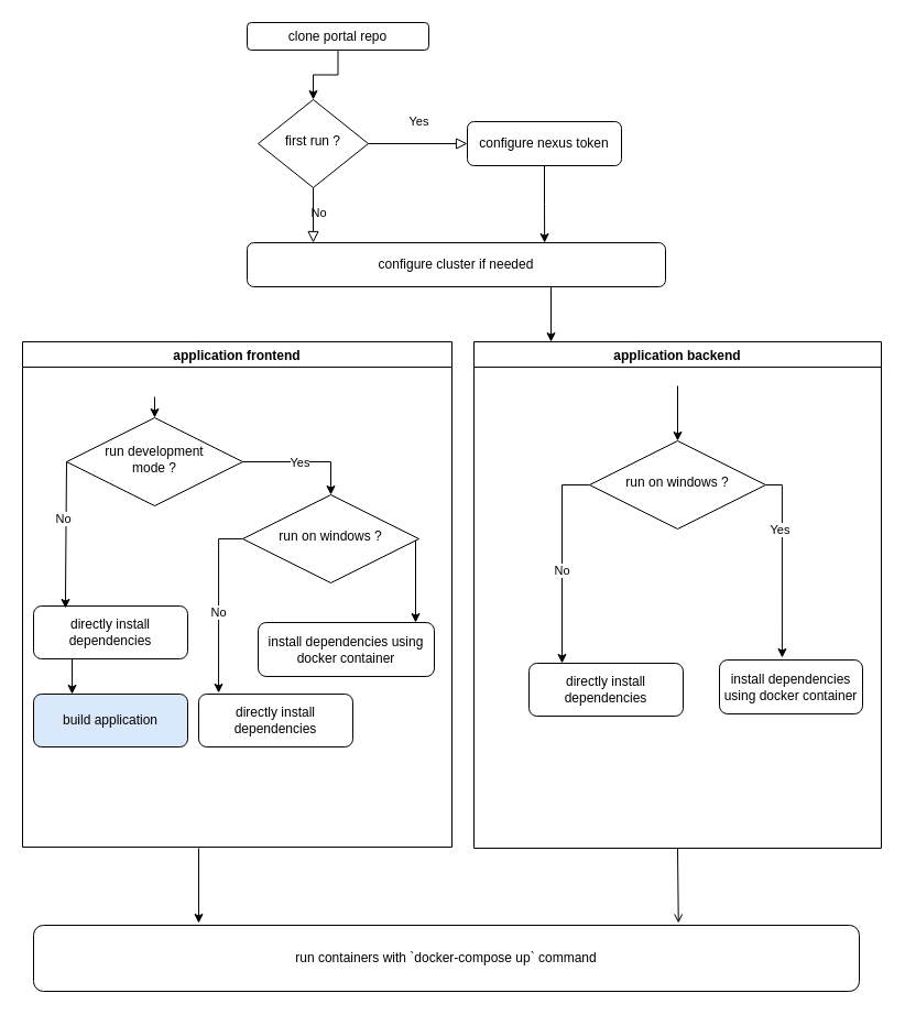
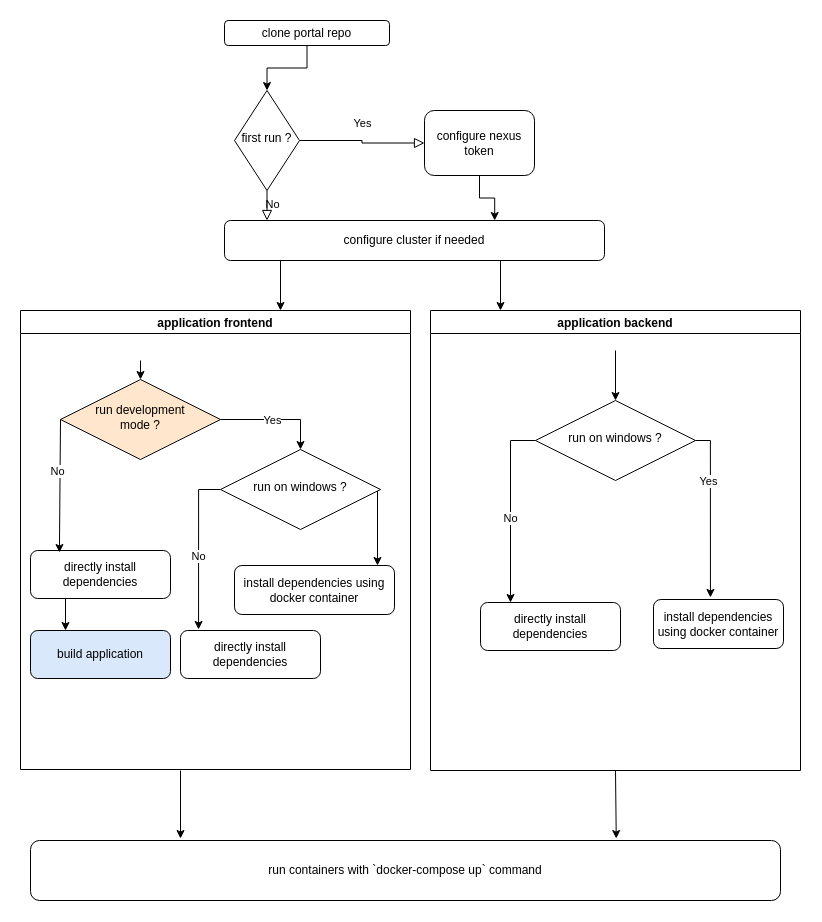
  <mxCell id="0" />
  <mxCell id="1" parent="0" />
  <mxCell id="2" value="" style="edgeStyle=orthogonalEdgeStyle;rounded=0;orthogonalLoop=1;jettySize=auto;html=1;" edge="1" parent="1" source="3" target="6"><mxGeometry relative="1" as="geometry" /></mxCell>
  <mxCell id="3" value="clone portal repo" style="rounded=1;whiteSpace=wrap;html=1;fontSize=12;glass=0;strokeWidth=1;shadow=0;" parent="1" vertex="1"><mxGeometry x="224" y="20" width="165" height="25" as="geometry" /></mxCell>
  <mxCell id="4" value="Yes" style="rounded=0;html=1;jettySize=auto;orthogonalLoop=1;fontSize=11;endArrow=block;endFill=0;endSize=8;strokeWidth=1;shadow=0;labelBackgroundColor=none;edgeStyle=orthogonalEdgeStyle;entryX=0;entryY=0.5;entryDx=0;entryDy=0;" parent="1" source="6" target="11" edge="1"><mxGeometry x="0.022" y="20" relative="1" as="geometry"><mxPoint as="offset" /><mxPoint x="284" y="350" as="targetPoint" /><Array as="points" /></mxGeometry></mxCell>
  <mxCell id="5" value="No" style="edgeStyle=orthogonalEdgeStyle;rounded=0;html=1;jettySize=auto;orthogonalLoop=1;fontSize=11;endArrow=block;endFill=0;endSize=8;strokeWidth=1;shadow=0;labelBackgroundColor=none;" parent="1" source="6" target="8" edge="1"><mxGeometry x="-0.071" y="5" relative="1" as="geometry"><mxPoint as="offset" /><Array as="points"><mxPoint x="274" y="130" /><mxPoint x="274" y="130" /></Array></mxGeometry></mxCell>
- <mxCell id="6" value="first run ?" style="rhombus;whiteSpace=wrap;html=1;shadow=0;fontFamily=Helvetica;fontSize=12;align=center;strokeWidth=1;spacing=6;spacingTop=-4;" parent="1" vertex="1"><mxGeometry x="234" y="90" width="100" height="80" as="geometry" /></mxCell>
+ <mxCell id="6" value="first run ?" style="rhombus;whiteSpace=wrap;html=1;shadow=0;fontFamily=Helvetica;fontSize=12;align=center;strokeWidth=1;spacing=6;spacingTop=-4;" parent="1" vertex="1"><mxGeometry x="234" y="90" width="65" height="100" as="geometry" /></mxCell>
+ <mxCell id="7" style="edgeStyle=orthogonalEdgeStyle;rounded=0;jumpStyle=sharp;orthogonalLoop=1;jettySize=auto;html=1;" edge="1" parent="1" source="8" target="14"><mxGeometry relative="1" as="geometry"><Array as="points"><mxPoint x="280" y="280" /><mxPoint x="280" y="280" /></Array></mxGeometry></mxCell>
  <mxCell id="8" value="configure cluster if needed" style="rounded=1;whiteSpace=wrap;html=1;fontSize=12;glass=0;strokeWidth=1;shadow=0;" parent="1" vertex="1"><mxGeometry x="224" y="220" width="380" height="40" as="geometry" /></mxCell>
  <mxCell id="9" value="No" style="rounded=0;html=1;jettySize=auto;orthogonalLoop=1;fontSize=11;endArrow=block;endFill=0;endSize=8;strokeWidth=1;shadow=0;labelBackgroundColor=none;edgeStyle=orthogonalEdgeStyle;" parent="1" edge="1"><mxGeometry x="0.333" y="20" relative="1" as="geometry"><mxPoint as="offset" /><mxPoint x="200" y="620" as="targetPoint" /><Array as="points"><mxPoint x="130" y="620" /></Array></mxGeometry></mxCell>
  <mxCell id="10" value="Yes" style="edgeStyle=orthogonalEdgeStyle;rounded=0;html=1;jettySize=auto;orthogonalLoop=1;fontSize=11;endArrow=block;endFill=0;endSize=8;strokeWidth=1;shadow=0;labelBackgroundColor=none;" parent="1" edge="1"><mxGeometry y="10" relative="1" as="geometry"><mxPoint as="offset" /><mxPoint x="470" y="520" as="targetPoint" /></mxGeometry></mxCell>
- <mxCell id="11" value="configure nexus token" style="rounded=1;whiteSpace=wrap;html=1;fontSize=12;glass=0;strokeWidth=1;shadow=0;" vertex="1" parent="1"><mxGeometry x="424" y="110" width="140" height="40" as="geometry" /></mxCell>
+ <mxCell id="11" value="configure nexus token" style="rounded=1;whiteSpace=wrap;html=1;fontSize=12;glass=0;strokeWidth=1;shadow=0;" vertex="1" parent="1"><mxGeometry x="424" y="110" width="110" height="65" as="geometry" /></mxCell>
  <mxCell id="12" value="" style="endArrow=classic;html=1;edgeStyle=orthogonalEdgeStyle;strokeColor=none;" edge="1" parent="1"><mxGeometry width="50" height="50" relative="1" as="geometry"><mxPoint x="370" y="410" as="sourcePoint" /><mxPoint x="420" y="360" as="targetPoint" /></mxGeometry></mxCell>
  <mxCell id="13" value="" style="endArrow=classic;html=1;exitX=0.5;exitY=1;exitDx=0;exitDy=0;edgeStyle=orthogonalEdgeStyle;rounded=0;entryX=0.711;entryY=0;entryDx=0;entryDy=0;entryPerimeter=0;" edge="1" parent="1" source="11" target="8"><mxGeometry width="50" height="50" relative="1" as="geometry"><mxPoint x="424" y="310" as="sourcePoint" /><mxPoint x="494" y="210" as="targetPoint" /></mxGeometry></mxCell>
  <mxCell id="14" value="application frontend" style="swimlane;startSize=23;" vertex="1" parent="1"><mxGeometry x="20" y="310" width="390" height="459" as="geometry" /></mxCell>
  <mxCell id="15" value="directly install dependencies" style="rounded=1;whiteSpace=wrap;html=1;" vertex="1" parent="14"><mxGeometry x="10" y="240" width="140" height="48" as="geometry" /></mxCell>
  <mxCell id="16" style="edgeStyle=orthogonalEdgeStyle;rounded=0;jumpStyle=sharp;orthogonalLoop=1;jettySize=auto;html=1;entryX=0.207;entryY=0.042;entryDx=0;entryDy=0;exitX=0;exitY=0.5;exitDx=0;exitDy=0;entryPerimeter=0;" edge="1" parent="14" source="18" target="15"><mxGeometry relative="1" as="geometry"><mxPoint x="120" y="240" as="targetPoint" /><Array as="points"><mxPoint x="39" y="109" /></Array></mxGeometry></mxCell>
  <mxCell id="17" value="No" style="edgeLabel;html=1;align=center;verticalAlign=middle;resizable=0;points=[];" vertex="1" connectable="0" parent="16"><mxGeometry x="-0.216" y="-2" relative="1" as="geometry"><mxPoint as="offset" /></mxGeometry></mxCell>
- <mxCell id="18" value="&lt;div&gt;run development &lt;br&gt;&lt;/div&gt;&lt;div&gt;mode ?&lt;/div&gt;" style="rhombus;whiteSpace=wrap;html=1;shadow=0;fontFamily=Helvetica;fontSize=12;align=center;strokeWidth=1;spacing=6;spacingTop=-4;" vertex="1" parent="14"><mxGeometry x="40" y="69" width="160" height="80" as="geometry" /></mxCell>
+ <mxCell id="18" value="&lt;div&gt;run development &lt;br&gt;&lt;/div&gt;&lt;div&gt;mode ?&lt;/div&gt;" style="rhombus;whiteSpace=wrap;html=1;shadow=0;fontFamily=Helvetica;fontSize=12;align=center;strokeWidth=1;spacing=6;spacingTop=-4;fillColor=#ffe6cc;" vertex="1" parent="14"><mxGeometry x="40" y="69" width="160" height="80" as="geometry" /></mxCell>
  <mxCell id="19" style="edgeStyle=orthogonalEdgeStyle;rounded=0;jumpStyle=sharp;orthogonalLoop=1;jettySize=auto;html=1;exitX=0;exitY=0.5;exitDx=0;exitDy=0;elbow=vertical;entryX=0.129;entryY=-0.021;entryDx=0;entryDy=0;entryPerimeter=0;" edge="1" parent="14" source="22" target="26"><mxGeometry relative="1" as="geometry"><mxPoint x="170" y="240" as="targetPoint" /></mxGeometry></mxCell>
  <mxCell id="20" value="No" style="edgeLabel;html=1;align=center;verticalAlign=middle;resizable=0;points=[];" vertex="1" connectable="0" parent="19"><mxGeometry x="0.092" y="-1" relative="1" as="geometry"><mxPoint as="offset" /></mxGeometry></mxCell>
  <mxCell id="21" style="edgeStyle=elbowEdgeStyle;rounded=0;jumpStyle=sharp;orthogonalLoop=1;jettySize=auto;html=1;entryX=0.894;entryY=0;entryDx=0;entryDy=0;entryPerimeter=0;" edge="1" parent="14" source="22" target="25"><mxGeometry relative="1" as="geometry" /></mxCell>
  <mxCell id="22" value="run on windows ?" style="rhombus;whiteSpace=wrap;html=1;shadow=0;fontFamily=Helvetica;fontSize=12;align=center;strokeWidth=1;spacing=6;spacingTop=-4;" vertex="1" parent="14"><mxGeometry x="200" y="139" width="160" height="80" as="geometry" /></mxCell>
  <mxCell id="23" style="edgeStyle=orthogonalEdgeStyle;rounded=0;jumpStyle=sharp;orthogonalLoop=1;jettySize=auto;html=1;entryX=0.5;entryY=0;entryDx=0;entryDy=0;" edge="1" parent="14" source="18" target="22"><mxGeometry relative="1" as="geometry"><mxPoint x="280" y="109" as="targetPoint" /><Array as="points"><mxPoint x="280" y="109" /></Array></mxGeometry></mxCell>
  <mxCell id="24" value="Yes" style="edgeLabel;html=1;align=center;verticalAlign=middle;resizable=0;points=[];" vertex="1" connectable="0" parent="23"><mxGeometry x="-0.073" relative="1" as="geometry"><mxPoint as="offset" /></mxGeometry></mxCell>
  <mxCell id="25" value="install dependencies using docker container" style="rounded=1;whiteSpace=wrap;html=1;" vertex="1" parent="14"><mxGeometry x="214" y="255" width="160" height="49" as="geometry" /></mxCell>
  <mxCell id="26" value="directly install dependencies" style="rounded=1;whiteSpace=wrap;html=1;" vertex="1" parent="14"><mxGeometry x="160" y="320" width="140" height="48" as="geometry" /></mxCell>
  <mxCell id="27" value="build application" style="rounded=1;whiteSpace=wrap;html=1;fillColor=#dae8fc;" vertex="1" parent="14"><mxGeometry x="10" y="320" width="140" height="48" as="geometry" /></mxCell>
  <mxCell id="28" value="" style="endArrow=classic;html=1;exitX=0.25;exitY=1;exitDx=0;exitDy=0;entryX=0.25;entryY=0;entryDx=0;entryDy=0;" edge="1" parent="14" source="15" target="27"><mxGeometry width="50" height="50" relative="1" as="geometry"><mxPoint y="290" as="sourcePoint" /><mxPoint x="50" y="240" as="targetPoint" /></mxGeometry></mxCell>
  <mxCell id="29" value="application backend" style="swimlane;" vertex="1" parent="1"><mxGeometry x="430" y="310" width="370" height="460" as="geometry" /></mxCell>
  <mxCell id="30" value="directly install dependencies" style="rounded=1;whiteSpace=wrap;html=1;" vertex="1" parent="29"><mxGeometry x="50" y="292" width="140" height="48" as="geometry" /></mxCell>
  <mxCell id="31" style="edgeStyle=orthogonalEdgeStyle;rounded=0;jumpStyle=sharp;orthogonalLoop=1;jettySize=auto;html=1;" edge="1" source="33" parent="29"><mxGeometry relative="1" as="geometry"><mxPoint x="80" y="292" as="targetPoint" /><Array as="points"><mxPoint x="80" y="130" /><mxPoint x="80" y="292" /></Array></mxGeometry></mxCell>
  <mxCell id="32" value="No" style="edgeLabel;html=1;align=center;verticalAlign=middle;resizable=0;points=[];" vertex="1" connectable="0" parent="31"><mxGeometry x="0.092" y="-1" relative="1" as="geometry"><mxPoint as="offset" /></mxGeometry></mxCell>
  <mxCell id="33" value="run on windows ?" style="rhombus;whiteSpace=wrap;html=1;shadow=0;fontFamily=Helvetica;fontSize=12;align=center;strokeWidth=1;spacing=6;spacingTop=-4;" vertex="1" parent="29"><mxGeometry x="105" y="90" width="160" height="80" as="geometry" /></mxCell>
  <mxCell id="34" value="install dependencies using docker container" style="rounded=1;whiteSpace=wrap;html=1;" vertex="1" parent="29"><mxGeometry x="223" y="289" width="130" height="49" as="geometry" /></mxCell>
  <mxCell id="35" style="edgeStyle=orthogonalEdgeStyle;rounded=0;jumpStyle=sharp;orthogonalLoop=1;jettySize=auto;html=1;entryX=0.438;entryY=-0.041;entryDx=0;entryDy=0;entryPerimeter=0;" edge="1" source="33" target="34" parent="29"><mxGeometry relative="1" as="geometry"><mxPoint x="240" y="-50" as="targetPoint" /><Array as="points"><mxPoint x="280" y="130" /></Array></mxGeometry></mxCell>
  <mxCell id="36" value="Yes" style="edgeLabel;html=1;align=center;verticalAlign=middle;resizable=0;points=[];" vertex="1" connectable="0" parent="35"><mxGeometry x="-0.364" y="-2" relative="1" as="geometry"><mxPoint as="offset" /></mxGeometry></mxCell>
  <mxCell id="37" value="" style="endArrow=classic;html=1;entryX=0.5;entryY=0;entryDx=0;entryDy=0;" edge="1" target="33" parent="29"><mxGeometry width="50" height="50" relative="1" as="geometry"><mxPoint x="185" y="40" as="sourcePoint" /><mxPoint x="180" y="80" as="targetPoint" /><Array as="points" /></mxGeometry></mxCell>
  <mxCell id="38" value="" style="endArrow=classic;html=1;entryX=0.5;entryY=0;entryDx=0;entryDy=0;" edge="1" parent="1" target="18"><mxGeometry width="50" height="50" relative="1" as="geometry"><mxPoint x="140" y="360" as="sourcePoint" /><mxPoint x="70" y="370" as="targetPoint" /><Array as="points" /></mxGeometry></mxCell>
  <mxCell id="39" style="edgeStyle=orthogonalEdgeStyle;rounded=0;jumpStyle=sharp;orthogonalLoop=1;jettySize=auto;html=1;" edge="1" parent="1" source="8"><mxGeometry relative="1" as="geometry"><mxPoint x="290" y="270" as="sourcePoint" /><mxPoint x="500" y="310" as="targetPoint" /><Array as="points"><mxPoint x="500" y="310" /></Array></mxGeometry></mxCell>
  <mxCell id="40" value="run containers with `docker-compose up` command" style="rounded=1;whiteSpace=wrap;html=1;" vertex="1" parent="1"><mxGeometry x="30" y="840" width="750" height="60" as="geometry" /></mxCell>
  <mxCell id="41" value="" style="endArrow=classic;html=1;entryX=0.2;entryY=-0.033;entryDx=0;entryDy=0;entryPerimeter=0;" edge="1" parent="1" target="40"><mxGeometry width="50" height="50" relative="1" as="geometry"><mxPoint x="180" y="770" as="sourcePoint" /><mxPoint x="180" y="810" as="targetPoint" /></mxGeometry></mxCell>
- <mxCell id="42" value="" style="endArrow=open;html=1;exitX=0.5;exitY=1;exitDx=0;exitDy=0;entryX=0.781;entryY=-0.033;entryDx=0;entryDy=0;entryPerimeter=0;" edge="1" parent="1" source="29" target="40"><mxGeometry width="50" height="50" relative="1" as="geometry"><mxPoint x="630" y="770" as="sourcePoint" /><mxPoint x="617" y="820" as="targetPoint" /></mxGeometry></mxCell>
+ <mxCell id="42" value="" style="endArrow=classic;html=1;exitX=0.5;exitY=1;exitDx=0;exitDy=0;entryX=0.781;entryY=-0.033;entryDx=0;entryDy=0;entryPerimeter=0;" edge="1" parent="1" source="29" target="40"><mxGeometry width="50" height="50" relative="1" as="geometry"><mxPoint x="630" y="770" as="sourcePoint" /><mxPoint x="617" y="820" as="targetPoint" /></mxGeometry></mxCell>
